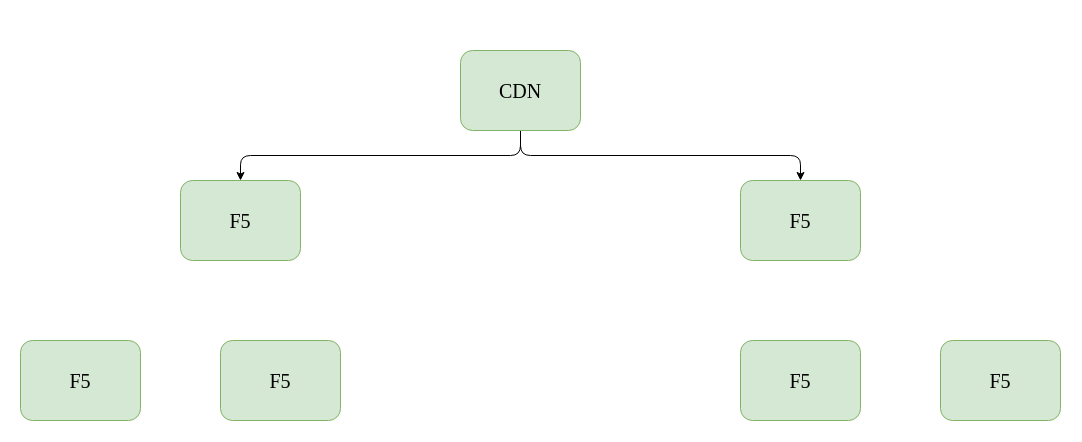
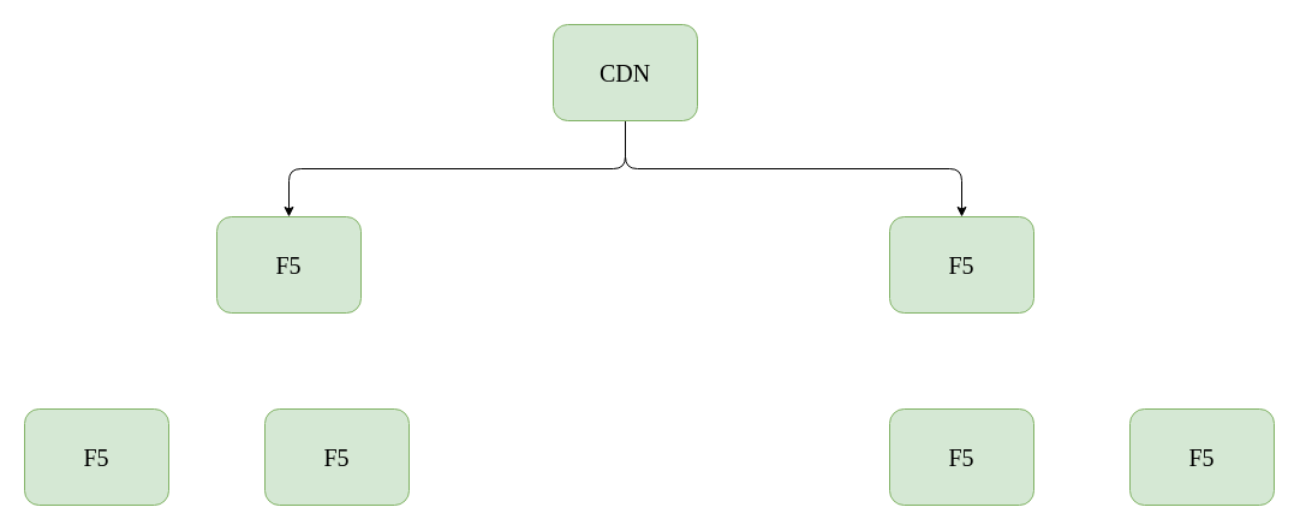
  <mxCell id="0" />
  <mxCell id="1" parent="0" />
  <mxCell id="2" style="edgeStyle=elbowEdgeStyle;orthogonalLoop=1;jettySize=auto;html=1;fontFamily=Times New Roman;fontSize=20;rounded=1;elbow=vertical;" edge="1" parent="1" source="4" target="5"><mxGeometry relative="1" as="geometry" /></mxCell>
  <mxCell id="3" style="edgeStyle=elbowEdgeStyle;rounded=1;orthogonalLoop=1;jettySize=auto;elbow=vertical;html=1;entryX=0.5;entryY=0;entryDx=0;entryDy=0;fontFamily=Times New Roman;fontSize=20;" edge="1" parent="1" source="4" target="6"><mxGeometry relative="1" as="geometry" /></mxCell>
- <mxCell id="4" value="CDN" style="rounded=1;whiteSpace=wrap;html=1;fontFamily=Times New Roman;fontSize=20;fillColor=#d5e8d4;strokeColor=#82b366;" vertex="1" parent="1"><mxGeometry x="460" y="50" width="120" height="80" as="geometry" /></mxCell>
+ <mxCell id="4" value="CDN" style="rounded=1;whiteSpace=wrap;html=1;fontFamily=Times New Roman;fontSize=20;fillColor=#d5e8d4;strokeColor=#82b366;" vertex="1" parent="1"><mxGeometry x="460" y="20" width="120" height="80" as="geometry" /></mxCell>
  <mxCell id="5" value="F5" style="rounded=1;whiteSpace=wrap;html=1;fontFamily=Times New Roman;fontSize=20;fillColor=#d5e8d4;strokeColor=#82b366;" vertex="1" parent="1"><mxGeometry x="180" y="180" width="120" height="80" as="geometry" /></mxCell>
  <mxCell id="6" value="F5" style="rounded=1;whiteSpace=wrap;html=1;fontFamily=Times New Roman;fontSize=20;fillColor=#d5e8d4;strokeColor=#82b366;" vertex="1" parent="1"><mxGeometry x="740" y="180" width="120" height="80" as="geometry" /></mxCell>
  <mxCell id="7" value="F5" style="rounded=1;whiteSpace=wrap;html=1;fontFamily=Times New Roman;fontSize=20;fillColor=#d5e8d4;strokeColor=#82b366;" vertex="1" parent="1"><mxGeometry x="20" y="340" width="120" height="80" as="geometry" /></mxCell>
  <mxCell id="8" value="F5" style="rounded=1;whiteSpace=wrap;html=1;fontFamily=Times New Roman;fontSize=20;fillColor=#d5e8d4;strokeColor=#82b366;" vertex="1" parent="1"><mxGeometry x="740" y="340" width="120" height="80" as="geometry" /></mxCell>
  <mxCell id="9" value="F5" style="rounded=1;whiteSpace=wrap;html=1;fontFamily=Times New Roman;fontSize=20;fillColor=#d5e8d4;strokeColor=#82b366;" vertex="1" parent="1"><mxGeometry x="940" y="340" width="120" height="80" as="geometry" /></mxCell>
  <mxCell id="10" value="F5" style="rounded=1;whiteSpace=wrap;html=1;fontFamily=Times New Roman;fontSize=20;fillColor=#d5e8d4;strokeColor=#82b366;" vertex="1" parent="1"><mxGeometry x="220" y="340" width="120" height="80" as="geometry" /></mxCell>
